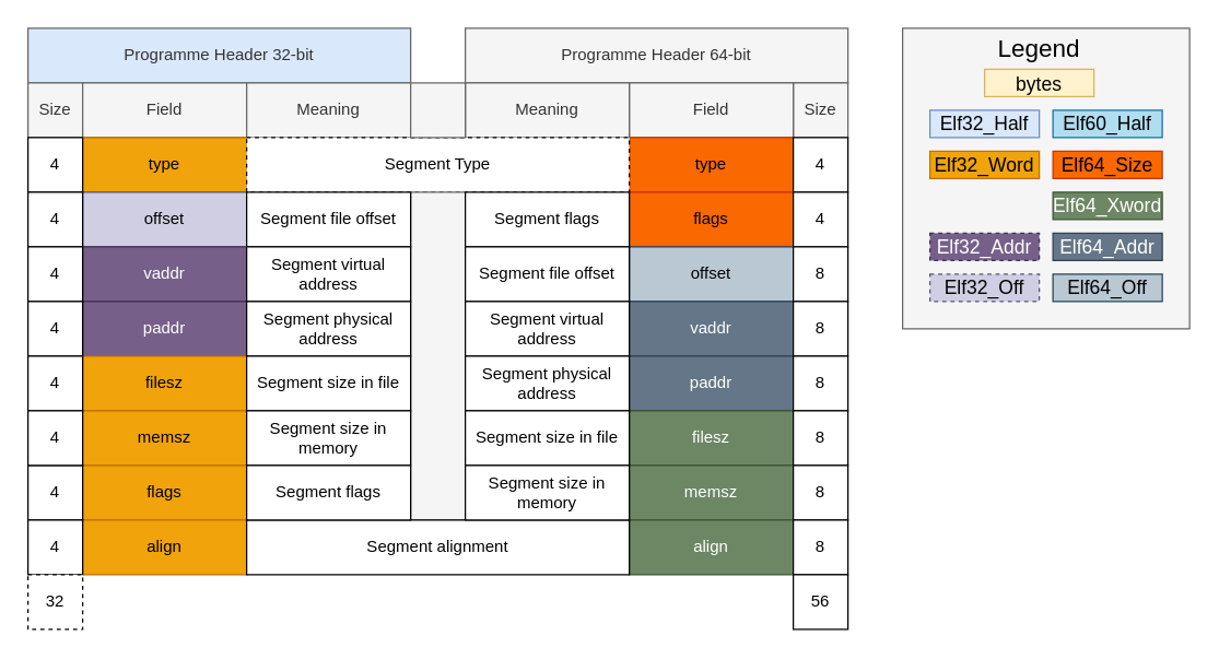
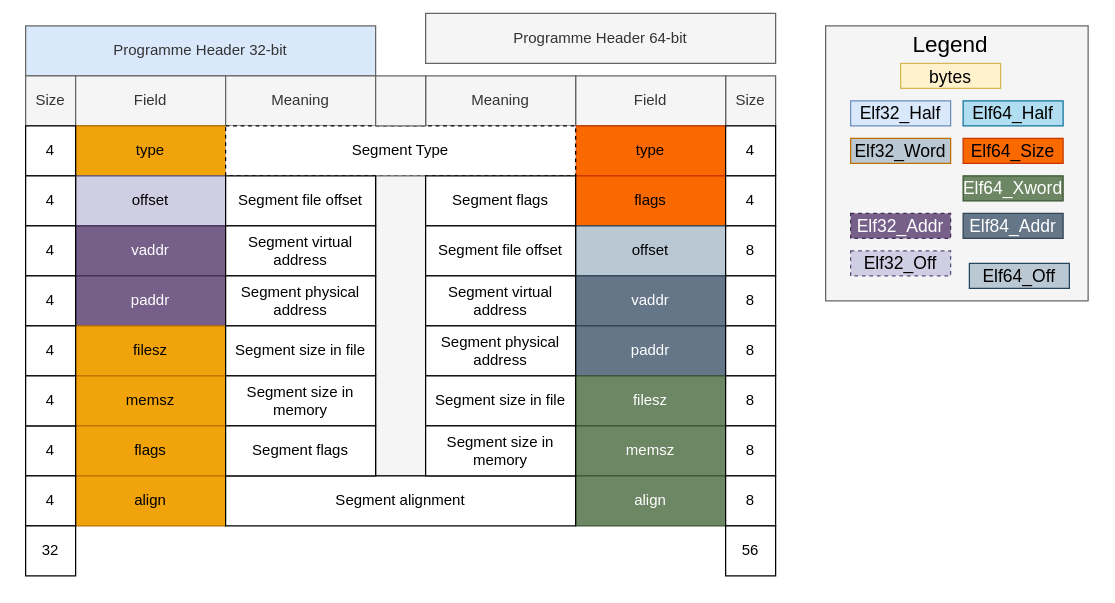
  <mxCell id="0" />
  <mxCell id="1" parent="0" />
  <mxCell id="2" value="Programme Header 32-bit" style="rounded=0;whiteSpace=wrap;html=1;fillColor=#dae8fc;fontColor=#333333;strokeColor=#666666;" vertex="1" parent="1"><mxGeometry x="20" y="20" width="280" height="40" as="geometry" /></mxCell>
- <mxCell id="3" value="Programme Header 64-bit" style="rounded=0;whiteSpace=wrap;html=1;fillColor=#f5f5f5;fontColor=#333333;strokeColor=#666666;" vertex="1" parent="1"><mxGeometry x="340" y="20" width="280" height="40" as="geometry" /></mxCell>
+ <mxCell id="3" value="Programme Header 64-bit" style="rounded=0;whiteSpace=wrap;html=1;fillColor=#f5f5f5;fontColor=#333333;strokeColor=#666666;" vertex="1" parent="1"><mxGeometry x="340" y="10" width="280" height="40" as="geometry" /></mxCell>
  <mxCell id="4" value="Size" style="rounded=0;whiteSpace=wrap;html=1;fillColor=#f5f5f5;fontColor=#333333;strokeColor=#666666;" vertex="1" parent="1"><mxGeometry x="20" y="60" width="40" height="40" as="geometry" /></mxCell>
  <mxCell id="5" value="Size" style="rounded=0;whiteSpace=wrap;html=1;fillColor=#f5f5f5;fontColor=#333333;strokeColor=#666666;" vertex="1" parent="1"><mxGeometry x="580" y="60" width="40" height="40" as="geometry" /></mxCell>
  <mxCell id="6" value="Field" style="rounded=0;whiteSpace=wrap;html=1;fillColor=#f5f5f5;fontColor=#333333;strokeColor=#666666;" vertex="1" parent="1"><mxGeometry x="60" y="60" width="120" height="40" as="geometry" /></mxCell>
  <mxCell id="7" value="Field" style="rounded=0;whiteSpace=wrap;html=1;fillColor=#f5f5f5;fontColor=#333333;strokeColor=#666666;" vertex="1" parent="1"><mxGeometry x="460" y="60" width="120" height="40" as="geometry" /></mxCell>
  <mxCell id="8" value="Meaning" style="rounded=0;whiteSpace=wrap;html=1;fillColor=#f5f5f5;fontColor=#333333;strokeColor=#666666;" vertex="1" parent="1"><mxGeometry x="180" y="60" width="120" height="40" as="geometry" /></mxCell>
  <mxCell id="9" value="" style="rounded=0;whiteSpace=wrap;html=1;fillColor=#f5f5f5;fontColor=#333333;strokeColor=#666666;" vertex="1" parent="1"><mxGeometry x="660" y="20" width="210" height="220" as="geometry" /></mxCell>
  <mxCell id="10" value="&lt;font style=&quot;font-size: 18px;&quot;&gt;Legend&lt;/font&gt;" style="text;html=1;strokeColor=none;fillColor=none;align=center;verticalAlign=middle;whiteSpace=wrap;rounded=0;" vertex="1" parent="1"><mxGeometry x="730" y="20" width="60" height="30" as="geometry" /></mxCell>
  <mxCell id="11" value="&lt;font style=&quot;font-size: 14px;&quot;&gt;bytes&lt;/font&gt;" style="rounded=0;whiteSpace=wrap;html=1;fontSize=18;fillColor=#fff2cc;strokeColor=#d6b656;" vertex="1" parent="1"><mxGeometry x="720" y="50" width="80" height="20" as="geometry" /></mxCell>
  <mxCell id="12" value="Elf32_Half" style="rounded=0;whiteSpace=wrap;html=1;fontSize=14;fillColor=#dae8fc;strokeColor=#6c8ebf;" vertex="1" parent="1"><mxGeometry x="680" y="80" width="80" height="20" as="geometry" /></mxCell>
- <mxCell id="13" value="Elf60_Half" style="rounded=0;whiteSpace=wrap;html=1;fontSize=14;fillColor=#b1ddf0;strokeColor=#10739e;" vertex="1" parent="1"><mxGeometry x="770" y="80" width="80" height="20" as="geometry" /></mxCell>
- <mxCell id="14" value="Elf32_Word" style="rounded=0;whiteSpace=wrap;html=1;fontSize=14;fillColor=#f0a30a;strokeColor=#BD7000;fontColor=#000000;" vertex="1" parent="1"><mxGeometry x="680" y="110" width="80" height="20" as="geometry" /></mxCell>
+ <mxCell id="13" value="Elf64_Half" style="rounded=0;whiteSpace=wrap;html=1;fontSize=14;fillColor=#b1ddf0;strokeColor=#10739e;" vertex="1" parent="1"><mxGeometry x="770" y="80" width="80" height="20" as="geometry" /></mxCell>
+ <mxCell id="14" value="Elf32_Word" style="rounded=0;whiteSpace=wrap;html=1;fontSize=14;fillColor=#bac8d3;strokeColor=#BD7000;fontColor=#000000;" vertex="1" parent="1"><mxGeometry x="680" y="110" width="80" height="20" as="geometry" /></mxCell>
  <mxCell id="15" value="Elf64_Size" style="rounded=0;whiteSpace=wrap;html=1;fontSize=14;fillColor=#fa6800;strokeColor=#C73500;fontColor=#000000;" vertex="1" parent="1"><mxGeometry x="770" y="110" width="80" height="20" as="geometry" /></mxCell>
  <mxCell id="16" value="Elf32_Addr" style="rounded=0;whiteSpace=wrap;html=1;fontSize=14;fillColor=#76608a;strokeColor=#432D57;fontColor=#ffffff;dashed=1;" vertex="1" parent="1"><mxGeometry x="680" y="170" width="80" height="20" as="geometry" /></mxCell>
- <mxCell id="17" value="Elf64_Addr" style="rounded=0;whiteSpace=wrap;html=1;fontSize=14;fillColor=#647687;strokeColor=#314354;fontColor=#ffffff;" vertex="1" parent="1"><mxGeometry x="770" y="170" width="80" height="20" as="geometry" /></mxCell>
+ <mxCell id="17" value="Elf84_Addr" style="rounded=0;whiteSpace=wrap;html=1;fontSize=14;fillColor=#647687;strokeColor=#314354;fontColor=#ffffff;" vertex="1" parent="1"><mxGeometry x="770" y="170" width="80" height="20" as="geometry" /></mxCell>
  <mxCell id="18" value="Elf32_Off" style="rounded=0;whiteSpace=wrap;html=1;fontSize=14;fillColor=#d0cee2;strokeColor=#56517e;dashed=1;" vertex="1" parent="1"><mxGeometry x="680" y="200" width="80" height="20" as="geometry" /></mxCell>
- <mxCell id="19" value="Elf64_Off" style="rounded=0;whiteSpace=wrap;html=1;fontSize=14;fillColor=#bac8d3;strokeColor=#23445d;" vertex="1" parent="1"><mxGeometry x="770" y="200" width="80" height="20" as="geometry" /></mxCell>
+ <mxCell id="19" value="Elf64_Off" style="rounded=0;whiteSpace=wrap;html=1;fontSize=14;fillColor=#bac8d3;strokeColor=#23445d;" vertex="1" parent="1"><mxGeometry x="775" y="210" width="80" height="20" as="geometry" /></mxCell>
  <mxCell id="20" value="type" style="rounded=0;whiteSpace=wrap;html=1;fillColor=#f0a30a;fontColor=#000000;strokeColor=#BD7000;" vertex="1" parent="1"><mxGeometry x="60" y="100" width="120" height="40" as="geometry" /></mxCell>
  <mxCell id="21" value="offset" style="rounded=0;whiteSpace=wrap;html=1;fillColor=#d0cee2;strokeColor=#56517e;" vertex="1" parent="1"><mxGeometry x="60" y="140" width="120" height="40" as="geometry" /></mxCell>
  <mxCell id="22" value="vaddr" style="rounded=0;whiteSpace=wrap;html=1;fillColor=#76608a;fontColor=#ffffff;strokeColor=#432D57;" vertex="1" parent="1"><mxGeometry x="60" y="180" width="120" height="40" as="geometry" /></mxCell>
  <mxCell id="23" value="paddr" style="rounded=0;whiteSpace=wrap;html=1;fillColor=#76608a;fontColor=#ffffff;strokeColor=#432D57;" vertex="1" parent="1"><mxGeometry x="60" y="220" width="120" height="40" as="geometry" /></mxCell>
  <mxCell id="24" value="filesz" style="rounded=0;whiteSpace=wrap;html=1;fillColor=#f0a30a;fontColor=#000000;strokeColor=#BD7000;" vertex="1" parent="1"><mxGeometry x="60" y="260" width="120" height="40" as="geometry" /></mxCell>
  <mxCell id="25" value="memsz" style="rounded=0;whiteSpace=wrap;html=1;fillColor=#f0a30a;fontColor=#000000;strokeColor=#BD7000;" vertex="1" parent="1"><mxGeometry x="60" y="300" width="120" height="40" as="geometry" /></mxCell>
  <mxCell id="26" value="flags" style="rounded=0;whiteSpace=wrap;html=1;fillColor=#f0a30a;fontColor=#000000;strokeColor=#BD7000;" vertex="1" parent="1"><mxGeometry x="60" y="340" width="120" height="40" as="geometry" /></mxCell>
  <mxCell id="27" value="align" style="rounded=0;whiteSpace=wrap;html=1;fillColor=#f0a30a;fontColor=#000000;strokeColor=#BD7000;" vertex="1" parent="1"><mxGeometry x="60" y="380" width="120" height="40" as="geometry" /></mxCell>
  <mxCell id="28" value="type" style="rounded=0;whiteSpace=wrap;html=1;fillColor=#fa6800;fontColor=#000000;strokeColor=#C73500;" vertex="1" parent="1"><mxGeometry x="460" y="100" width="120" height="40" as="geometry" /></mxCell>
  <mxCell id="29" value="flags" style="rounded=0;whiteSpace=wrap;html=1;fillColor=#fa6800;fontColor=#000000;strokeColor=#C73500;" vertex="1" parent="1"><mxGeometry x="460" y="140" width="120" height="40" as="geometry" /></mxCell>
  <mxCell id="30" value="offset" style="rounded=0;whiteSpace=wrap;html=1;fillColor=#bac8d3;strokeColor=#23445d;" vertex="1" parent="1"><mxGeometry x="460" y="180" width="120" height="40" as="geometry" /></mxCell>
  <mxCell id="31" value="vaddr" style="rounded=0;whiteSpace=wrap;html=1;fillColor=#647687;fontColor=#ffffff;strokeColor=#314354;" vertex="1" parent="1"><mxGeometry x="460" y="220" width="120" height="40" as="geometry" /></mxCell>
  <mxCell id="32" value="paddr" style="rounded=0;whiteSpace=wrap;html=1;fillColor=#647687;fontColor=#ffffff;strokeColor=#314354;" vertex="1" parent="1"><mxGeometry x="460" y="260" width="120" height="40" as="geometry" /></mxCell>
  <mxCell id="33" value="filesz" style="rounded=0;whiteSpace=wrap;html=1;fillColor=#6d8764;fontColor=#ffffff;strokeColor=#3A5431;" vertex="1" parent="1"><mxGeometry x="460" y="300" width="120" height="40" as="geometry" /></mxCell>
  <mxCell id="34" value="memsz" style="rounded=0;whiteSpace=wrap;html=1;fillColor=#6d8764;fontColor=#ffffff;strokeColor=#3A5431;" vertex="1" parent="1"><mxGeometry x="460" y="340" width="120" height="40" as="geometry" /></mxCell>
  <mxCell id="35" value="align" style="rounded=0;whiteSpace=wrap;html=1;fillColor=#6d8764;fontColor=#ffffff;strokeColor=#3A5431;" vertex="1" parent="1"><mxGeometry x="460" y="380" width="120" height="40" as="geometry" /></mxCell>
  <mxCell id="36" value="Meaning" style="rounded=0;whiteSpace=wrap;html=1;fillColor=#f5f5f5;fontColor=#333333;strokeColor=#666666;" vertex="1" parent="1"><mxGeometry x="340" y="60" width="120" height="40" as="geometry" /></mxCell>
  <mxCell id="37" value="Segment Type" style="rounded=0;whiteSpace=wrap;html=1;dashed=1;" vertex="1" parent="1"><mxGeometry x="180" y="100" width="280" height="40" as="geometry" /></mxCell>
  <mxCell id="38" value="" style="rounded=0;whiteSpace=wrap;html=1;fillColor=#f5f5f5;fontColor=#333333;strokeColor=#666666;" vertex="1" parent="1"><mxGeometry x="300" y="60" width="40" height="40" as="geometry" /></mxCell>
  <mxCell id="39" value="" style="rounded=0;whiteSpace=wrap;html=1;fillColor=#f5f5f5;fontColor=#333333;strokeColor=#666666;" vertex="1" parent="1"><mxGeometry x="300" y="140" width="40" height="240" as="geometry" /></mxCell>
  <mxCell id="40" value="Segment file offset" style="rounded=0;whiteSpace=wrap;html=1;" vertex="1" parent="1"><mxGeometry x="180" y="140" width="120" height="40" as="geometry" /></mxCell>
  <mxCell id="41" value="Segment flags" style="rounded=0;whiteSpace=wrap;html=1;" vertex="1" parent="1"><mxGeometry x="340" y="140" width="120" height="40" as="geometry" /></mxCell>
  <mxCell id="42" value="Segment alignment" style="rounded=0;whiteSpace=wrap;html=1;" vertex="1" parent="1"><mxGeometry x="180" y="380" width="280" height="40" as="geometry" /></mxCell>
  <mxCell id="43" value="Segment virtual address" style="rounded=0;whiteSpace=wrap;html=1;" vertex="1" parent="1"><mxGeometry x="180" y="180" width="120" height="40" as="geometry" /></mxCell>
  <mxCell id="44" value="Segment physical address" style="rounded=0;whiteSpace=wrap;html=1;" vertex="1" parent="1"><mxGeometry x="180" y="220" width="120" height="40" as="geometry" /></mxCell>
  <mxCell id="45" value="Segment size in file" style="rounded=0;whiteSpace=wrap;html=1;" vertex="1" parent="1"><mxGeometry x="180" y="260" width="120" height="40" as="geometry" /></mxCell>
  <mxCell id="46" value="Segment size in memory" style="rounded=0;whiteSpace=wrap;html=1;" vertex="1" parent="1"><mxGeometry x="180" y="300" width="120" height="40" as="geometry" /></mxCell>
  <mxCell id="47" value="Segment flags" style="rounded=0;whiteSpace=wrap;html=1;" vertex="1" parent="1"><mxGeometry x="180" y="340" width="120" height="40" as="geometry" /></mxCell>
  <mxCell id="48" value="Segment file offset" style="rounded=0;whiteSpace=wrap;html=1;" vertex="1" parent="1"><mxGeometry x="340" y="180" width="120" height="40" as="geometry" /></mxCell>
  <mxCell id="49" value="Segment virtual address" style="rounded=0;whiteSpace=wrap;html=1;" vertex="1" parent="1"><mxGeometry x="340" y="220" width="120" height="40" as="geometry" /></mxCell>
  <mxCell id="50" value="Segment physical address" style="rounded=0;whiteSpace=wrap;html=1;" vertex="1" parent="1"><mxGeometry x="340" y="260" width="120" height="40" as="geometry" /></mxCell>
  <mxCell id="51" value="Segment size in file" style="rounded=0;whiteSpace=wrap;html=1;" vertex="1" parent="1"><mxGeometry x="340" y="300" width="120" height="40" as="geometry" /></mxCell>
  <mxCell id="52" value="Segment size in memory" style="rounded=0;whiteSpace=wrap;html=1;" vertex="1" parent="1"><mxGeometry x="340" y="340" width="120" height="40" as="geometry" /></mxCell>
  <mxCell id="53" value="4" style="rounded=0;whiteSpace=wrap;html=1;" vertex="1" parent="1"><mxGeometry x="20" y="100" width="40" height="40" as="geometry" /></mxCell>
  <mxCell id="54" value="4" style="rounded=0;whiteSpace=wrap;html=1;" vertex="1" parent="1"><mxGeometry x="580" y="100" width="40" height="40" as="geometry" /></mxCell>
  <mxCell id="55" value="4" style="rounded=0;whiteSpace=wrap;html=1;" vertex="1" parent="1"><mxGeometry x="20" y="340" width="40" height="40" as="geometry" /></mxCell>
  <mxCell id="56" value="4" style="rounded=0;whiteSpace=wrap;html=1;" vertex="1" parent="1"><mxGeometry x="580" y="140" width="40" height="40" as="geometry" /></mxCell>
  <mxCell id="57" value="4" style="rounded=0;whiteSpace=wrap;html=1;" vertex="1" parent="1"><mxGeometry x="20" y="140" width="40" height="40" as="geometry" /></mxCell>
  <mxCell id="58" value="8" style="rounded=0;whiteSpace=wrap;html=1;" vertex="1" parent="1"><mxGeometry x="580" y="180" width="40" height="40" as="geometry" /></mxCell>
  <mxCell id="59" value="4" style="rounded=0;whiteSpace=wrap;html=1;" vertex="1" parent="1"><mxGeometry x="20" y="180" width="40" height="40" as="geometry" /></mxCell>
  <mxCell id="60" value="4" style="rounded=0;whiteSpace=wrap;html=1;" vertex="1" parent="1"><mxGeometry x="20" y="220" width="40" height="40" as="geometry" /></mxCell>
  <mxCell id="61" value="8" style="rounded=0;whiteSpace=wrap;html=1;" vertex="1" parent="1"><mxGeometry x="580" y="220" width="40" height="40" as="geometry" /></mxCell>
  <mxCell id="62" value="8" style="rounded=0;whiteSpace=wrap;html=1;" vertex="1" parent="1"><mxGeometry x="580" y="260" width="40" height="40" as="geometry" /></mxCell>
  <mxCell id="63" value="4" style="rounded=0;whiteSpace=wrap;html=1;" vertex="1" parent="1"><mxGeometry x="20" y="260" width="40" height="40" as="geometry" /></mxCell>
  <mxCell id="64" value="4" style="rounded=0;whiteSpace=wrap;html=1;" vertex="1" parent="1"><mxGeometry x="20" y="300" width="40" height="40" as="geometry" /></mxCell>
  <mxCell id="65" value="4" style="rounded=0;whiteSpace=wrap;html=1;" vertex="1" parent="1"><mxGeometry x="20" y="380" width="40" height="40" as="geometry" /></mxCell>
  <mxCell id="66" value="8" style="rounded=0;whiteSpace=wrap;html=1;" vertex="1" parent="1"><mxGeometry x="580" y="300" width="40" height="40" as="geometry" /></mxCell>
  <mxCell id="67" value="8" style="rounded=0;whiteSpace=wrap;html=1;" vertex="1" parent="1"><mxGeometry x="580" y="340" width="40" height="40" as="geometry" /></mxCell>
  <mxCell id="68" value="8" style="rounded=0;whiteSpace=wrap;html=1;" vertex="1" parent="1"><mxGeometry x="580" y="380" width="40" height="40" as="geometry" /></mxCell>
  <mxCell id="69" value="Elf64_Xword" style="rounded=0;whiteSpace=wrap;html=1;fontSize=14;fillColor=#6d8764;strokeColor=#3A5431;fontColor=#ffffff;" vertex="1" parent="1"><mxGeometry x="770" y="140" width="80" height="20" as="geometry" /></mxCell>
- <mxCell id="70" value="32" style="rounded=0;whiteSpace=wrap;html=1;dashed=1;" vertex="1" parent="1"><mxGeometry x="20" y="420" width="40" height="40" as="geometry" /></mxCell>
+ <mxCell id="70" value="32" style="rounded=0;whiteSpace=wrap;html=1;" vertex="1" parent="1"><mxGeometry x="20" y="420" width="40" height="40" as="geometry" /></mxCell>
  <mxCell id="71" value="56" style="rounded=0;whiteSpace=wrap;html=1;" vertex="1" parent="1"><mxGeometry x="580" y="420" width="40" height="40" as="geometry" /></mxCell>
